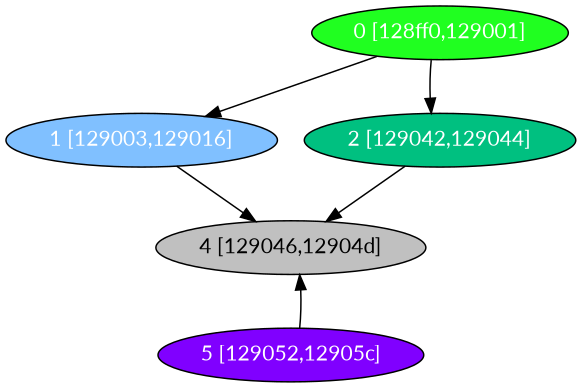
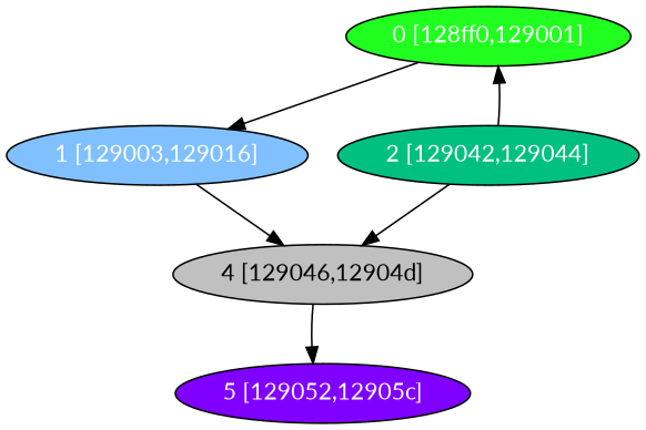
  digraph {
    fontname=Lato
    node [fontcolor="#ffffff" fontname=Lato shape=oval style=filled]
    edge [fontname=Lato]
    n1 [fillcolor="#20FF20" label="0 [128ff0,129001]"]
    n2 [fillcolor="#80C0FF" label="1 [129003,129016]"]
    n3 [fillcolor="#00C080" label="2 [129042,129044]"]
    n4 [fillcolor="#C0C0C0" fontcolor="#000000" label="4 [129046,12904d]"]
    n5 [fillcolor="#8000FF" label="5 [129052,12905c]"]
    n1 -> n2
-   n1 -> n3
+   n3 -> n1
    n2 -> n4
    n3 -> n4
-   n5 -> n4
+   n4 -> n5
  }
